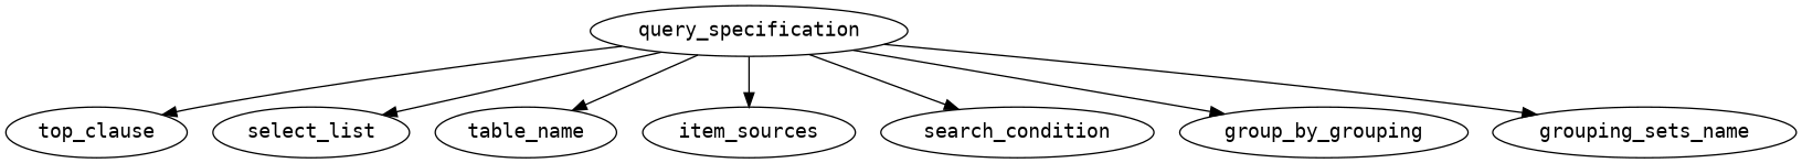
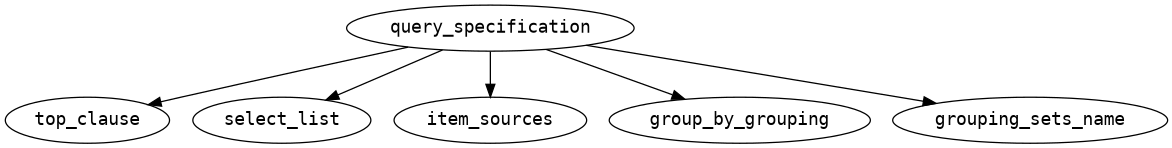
  digraph {
    fontname="DejaVu Sans Mono"
    node [fontname="DejaVu Sans Mono"]
    edge [fontname="DejaVu Sans Mono"]
    query_specification
    top_clause
    select_list
-   table_name
    n5 [label=item_sources]
-   search_condition
    n7 [label=group_by_grouping]
    n8 [label=grouping_sets_name]
    query_specification -> top_clause
    query_specification -> select_list
-   query_specification -> table_name
    query_specification -> n5
-   query_specification -> search_condition
    query_specification -> n7
    query_specification -> n8
  }
